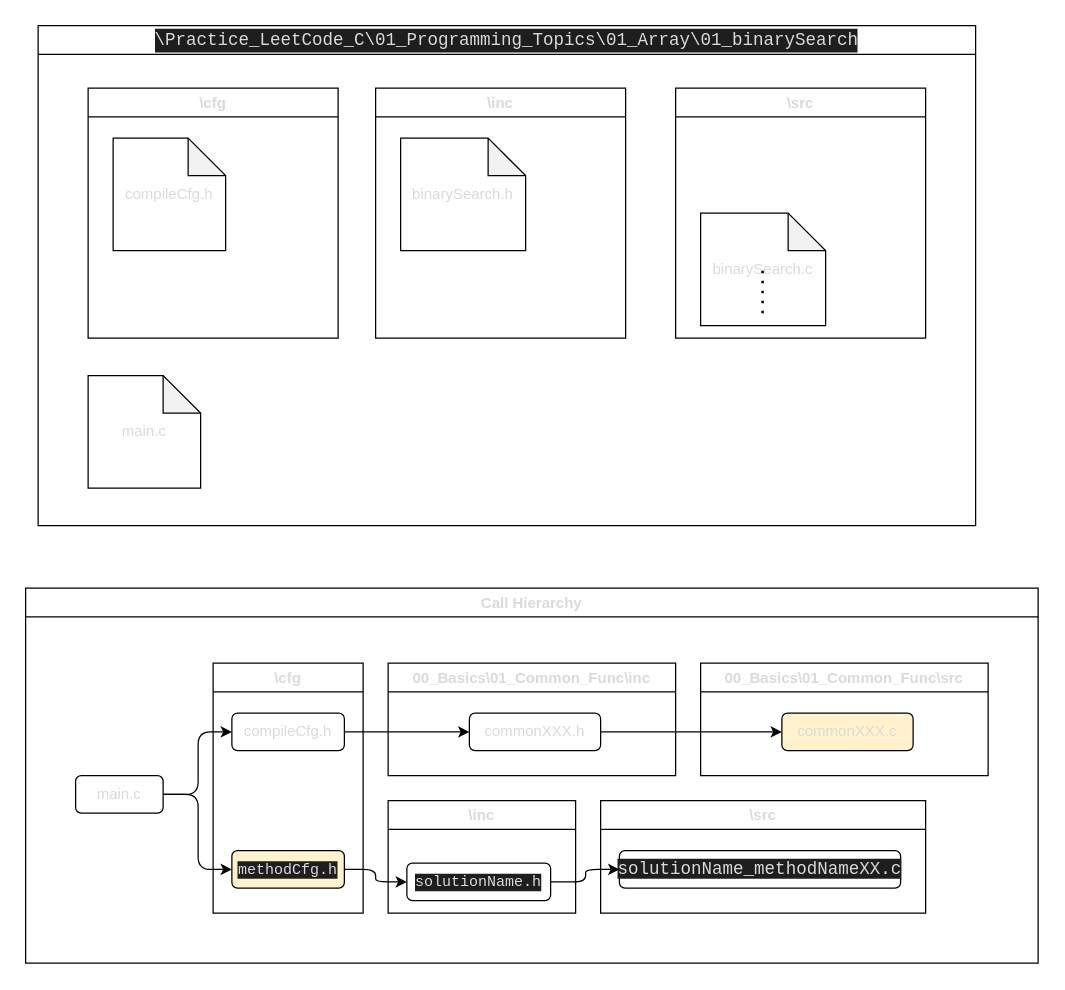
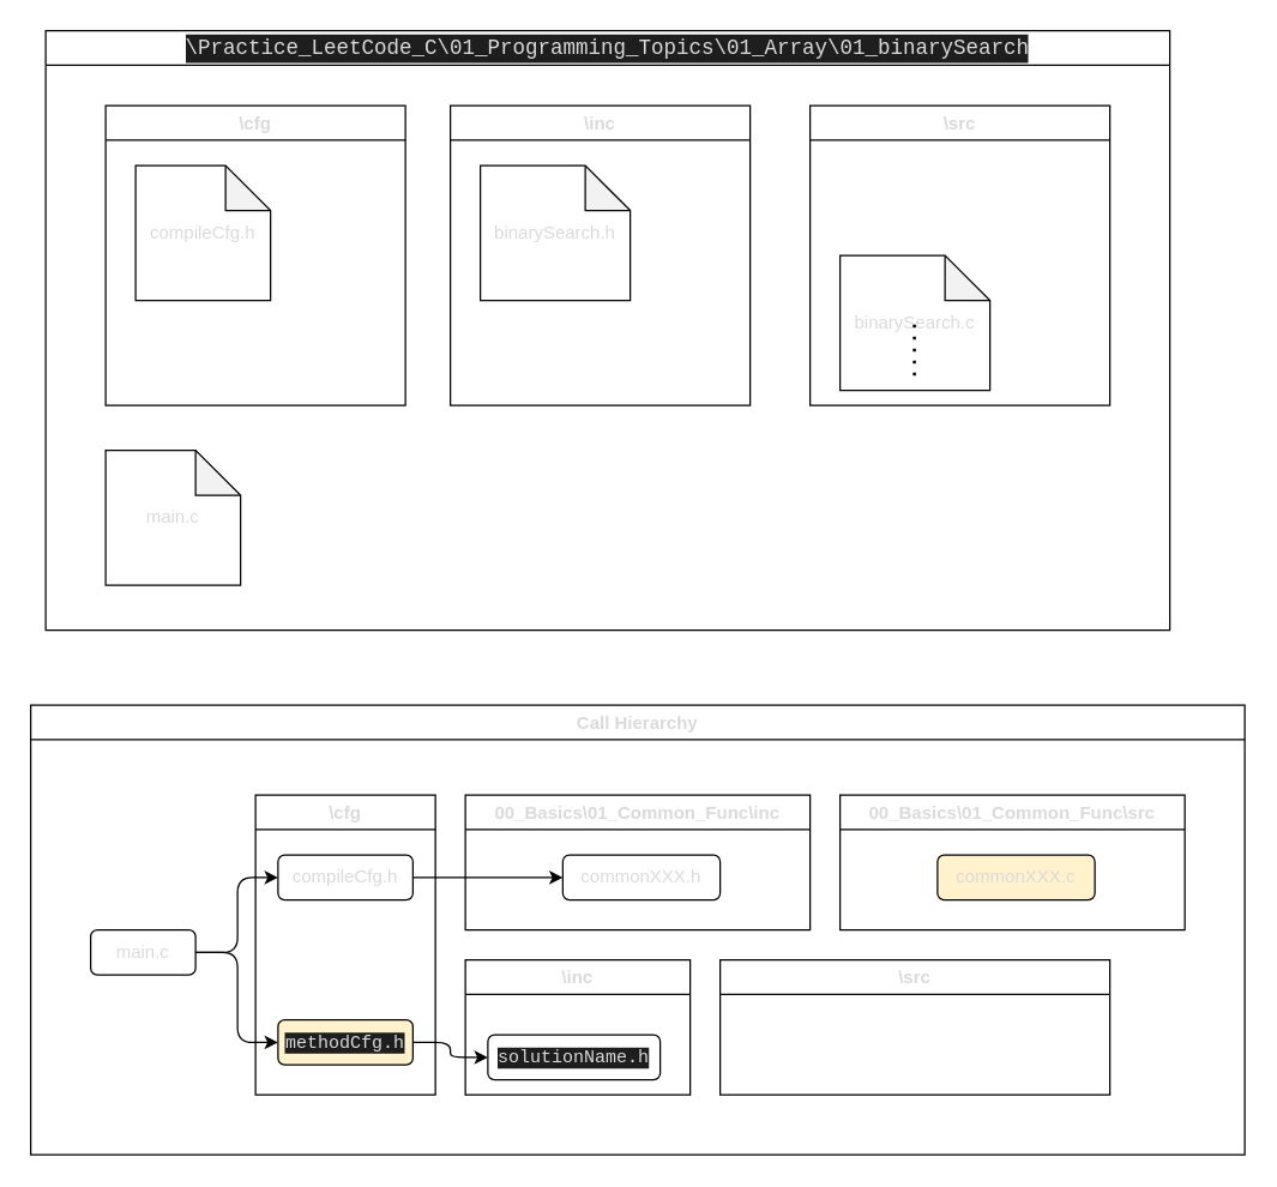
  <mxCell id="0" />
  <mxCell id="1" parent="0" />
  <mxCell id="2" value="&lt;div style=&quot;background-color: rgb(30, 30, 30); font-family: Consolas, &amp;quot;Courier New&amp;quot;, monospace; font-weight: normal; font-size: 14px; line-height: 19px;&quot;&gt;&lt;font color=&quot;#dadada&quot;&gt;\Practice_LeetCode_C\01_Programming_Topics\01_Array\01_binarySearch&lt;/font&gt;&lt;/div&gt;" style="swimlane;whiteSpace=wrap;html=1;" vertex="1" parent="1"><mxGeometry x="30" y="20" width="750" height="400" as="geometry"><mxRectangle x="-820" y="30" width="560" height="30" as="alternateBounds" /></mxGeometry></mxCell>
  <mxCell id="3" value="\cfg" style="swimlane;whiteSpace=wrap;html=1;fontColor=#DADADA;" vertex="1" parent="2"><mxGeometry x="40" y="50" width="200" height="200" as="geometry"><mxRectangle x="40" y="50" width="60" height="30" as="alternateBounds" /></mxGeometry></mxCell>
  <mxCell id="4" value="compileCfg.h" style="shape=note;whiteSpace=wrap;html=1;backgroundOutline=1;darkOpacity=0.05;fontColor=#DADADA;" vertex="1" parent="3"><mxGeometry x="20" y="40" width="90" height="90" as="geometry" /></mxCell>
  <mxCell id="5" value="\inc" style="swimlane;whiteSpace=wrap;html=1;fontColor=#DADADA;" vertex="1" parent="2"><mxGeometry x="270" y="50" width="200" height="200" as="geometry" /></mxCell>
  <mxCell id="6" value="binarySearch.h" style="shape=note;whiteSpace=wrap;html=1;backgroundOutline=1;darkOpacity=0.05;fontColor=#DADADA;" vertex="1" parent="5"><mxGeometry x="20" y="40" width="100" height="90" as="geometry" /></mxCell>
  <mxCell id="7" value="\src" style="swimlane;whiteSpace=wrap;html=1;fontColor=#DADADA;" vertex="1" parent="2"><mxGeometry x="510" y="50" width="200" height="200" as="geometry" /></mxCell>
  <mxCell id="8" value="binarySearch.c" style="shape=note;whiteSpace=wrap;html=1;backgroundOutline=1;darkOpacity=0.05;fontColor=#DADADA;" vertex="1" parent="7"><mxGeometry x="20" y="100" width="100" height="90" as="geometry" /></mxCell>
  <mxCell id="9" value="" style="endArrow=none;dashed=1;html=1;dashPattern=1 3;strokeWidth=2;fontColor=#DADADA;" edge="1" parent="7"><mxGeometry width="50" height="50" relative="1" as="geometry"><mxPoint x="69.58" y="180" as="sourcePoint" /><mxPoint x="69.58" y="140" as="targetPoint" /></mxGeometry></mxCell>
  <mxCell id="10" value="main.c" style="shape=note;whiteSpace=wrap;html=1;backgroundOutline=1;darkOpacity=0.05;fontColor=#DADADA;" vertex="1" parent="2"><mxGeometry x="40" y="280" width="90" height="90" as="geometry" /></mxCell>
  <mxCell id="11" value="Call Hierarchy" style="swimlane;fontSize=12;fontColor=#DADADA;" vertex="1" parent="1"><mxGeometry x="20" y="470" width="810" height="300" as="geometry" /></mxCell>
  <mxCell id="12" style="edgeStyle=elbowEdgeStyle;html=1;fontSize=12;fontColor=#DADADA;" edge="1" parent="11" source="14" target="16"><mxGeometry relative="1" as="geometry" /></mxCell>
  <mxCell id="13" style="edgeStyle=elbowEdgeStyle;html=1;fontSize=12;fontColor=#DADADA;" edge="1" parent="11" source="14" target="17"><mxGeometry relative="1" as="geometry" /></mxCell>
  <mxCell id="14" value="main.c" style="rounded=1;whiteSpace=wrap;html=1;fontSize=12;fontColor=#DADADA;" vertex="1" parent="11"><mxGeometry x="40" y="150" width="70" height="30" as="geometry" /></mxCell>
  <mxCell id="15" value="\cfg" style="swimlane;whiteSpace=wrap;html=1;fontSize=12;fontColor=#DADADA;" vertex="1" parent="11"><mxGeometry x="150" y="60" width="120" height="200" as="geometry"><mxRectangle x="160" y="50" width="60" height="30" as="alternateBounds" /></mxGeometry></mxCell>
  <mxCell id="16" value="compileCfg.h" style="rounded=1;whiteSpace=wrap;html=1;fontSize=12;fontColor=#DADADA;" vertex="1" parent="15"><mxGeometry x="15" y="40" width="90" height="30" as="geometry" /></mxCell>
  <mxCell id="17" value="&lt;span style=&quot;font-family: Consolas, &amp;quot;Courier New&amp;quot;, monospace; background-color: rgb(30, 30, 30);&quot;&gt;methodCfg.h&lt;/span&gt;" style="rounded=1;whiteSpace=wrap;html=1;fontSize=12;fontColor=#DADADA;fillColor=#fff2cc;" vertex="1" parent="15"><mxGeometry x="15" y="150" width="90" height="30" as="geometry" /></mxCell>
  <mxCell id="18" value="00_Basics\01_Common_Func\inc" style="swimlane;whiteSpace=wrap;html=1;fontSize=12;fontColor=#DADADA;" vertex="1" parent="11"><mxGeometry x="290" y="60" width="230" height="90" as="geometry"><mxRectangle x="310" y="50" width="230" height="30" as="alternateBounds" /></mxGeometry></mxCell>
  <mxCell id="19" value="commonXXX.h" style="rounded=1;whiteSpace=wrap;html=1;fontSize=12;fontColor=#DADADA;" vertex="1" parent="18"><mxGeometry x="65" y="40" width="105" height="30" as="geometry" /></mxCell>
  <mxCell id="20" style="edgeStyle=elbowEdgeStyle;html=1;entryX=0;entryY=0.5;entryDx=0;entryDy=0;fontSize=12;fontColor=#DADADA;" edge="1" parent="11" source="16" target="19"><mxGeometry relative="1" as="geometry" /></mxCell>
  <mxCell id="21" value="\inc" style="swimlane;whiteSpace=wrap;html=1;fontSize=12;fontColor=#DADADA;" vertex="1" parent="11"><mxGeometry x="290" y="170" width="150" height="90" as="geometry"><mxRectangle x="160" y="50" width="60" height="30" as="alternateBounds" /></mxGeometry></mxCell>
  <mxCell id="22" value="&lt;span style=&quot;font-family: Consolas, &amp;quot;Courier New&amp;quot;, monospace; background-color: rgb(30, 30, 30);&quot;&gt;solutionName.h&lt;/span&gt;" style="rounded=1;whiteSpace=wrap;html=1;fontSize=12;fontColor=#DADADA;" vertex="1" parent="21"><mxGeometry x="15" y="50" width="115" height="30" as="geometry" /></mxCell>
  <mxCell id="23" style="edgeStyle=elbowEdgeStyle;html=1;entryX=0;entryY=0.5;entryDx=0;entryDy=0;fontSize=12;fontColor=#DADADA;" edge="1" parent="11" source="17" target="22"><mxGeometry relative="1" as="geometry" /></mxCell>
  <mxCell id="24" value="\src" style="swimlane;whiteSpace=wrap;html=1;fontSize=12;fontColor=#DADADA;" vertex="1" parent="11"><mxGeometry x="460" y="170" width="260" height="90" as="geometry"><mxRectangle x="160" y="50" width="60" height="30" as="alternateBounds" /></mxGeometry></mxCell>
- <mxCell id="25" value="&lt;span style=&quot;font-family: Consolas, &amp;quot;Courier New&amp;quot;, monospace; font-size: 14px; background-color: rgb(30, 30, 30);&quot;&gt;solutionName_methodNameXX.c&lt;/span&gt;" style="rounded=1;whiteSpace=wrap;html=1;fontSize=12;fontColor=#DADADA;" vertex="1" parent="24"><mxGeometry x="15" y="40" width="225" height="30" as="geometry" /></mxCell>
- <mxCell id="26" style="edgeStyle=elbowEdgeStyle;html=1;entryX=0;entryY=0.5;entryDx=0;entryDy=0;fontSize=12;fontColor=#DADADA;" edge="1" parent="11" source="22" target="25"><mxGeometry relative="1" as="geometry" /></mxCell>
  <mxCell id="27" value="00_Basics\01_Common_Func\src" style="swimlane;whiteSpace=wrap;html=1;fontSize=12;fontColor=#DADADA;" vertex="1" parent="11"><mxGeometry x="540" y="60" width="230" height="90" as="geometry"><mxRectangle x="540" y="60" width="230" height="30" as="alternateBounds" /></mxGeometry></mxCell>
  <mxCell id="28" value="commonXXX.c" style="rounded=1;whiteSpace=wrap;html=1;fontSize=12;fontColor=#DADADA;fillColor=#fff2cc;" vertex="1" parent="27"><mxGeometry x="65" y="40" width="105" height="30" as="geometry" /></mxCell>
- <mxCell id="29" style="edgeStyle=elbowEdgeStyle;html=1;fontSize=12;fontColor=#DADADA;" edge="1" parent="11" source="19" target="28"><mxGeometry relative="1" as="geometry" /></mxCell>
